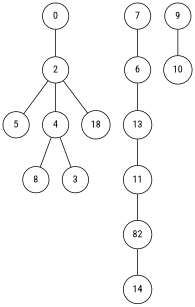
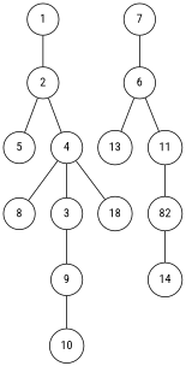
  graph {
    fontname="Roboto Condensed"
    node [fontname="Roboto Condensed" shape=circle]
    edge [fontname="Roboto Condensed"]
-   1 [label=0]
+   1
    2
    5
    4
    8
    3
    n7 [label=18]
    7
    6
    9
    13
    11
    n13 [label=82]
    14
    10
    1 -- 2
    2 -- 5
    2 -- 4
    4 -- 8
    4 -- 3
-   2 -- n7
+   4 -- n7
+   3 -- 9
    7 -- 6
    6 -- 13 [side=R]
    9 -- 10 [side=R]
-   13 -- 11
+   6 -- 11
    11 -- n13 [side=R]
    n13 -- 14
  }
